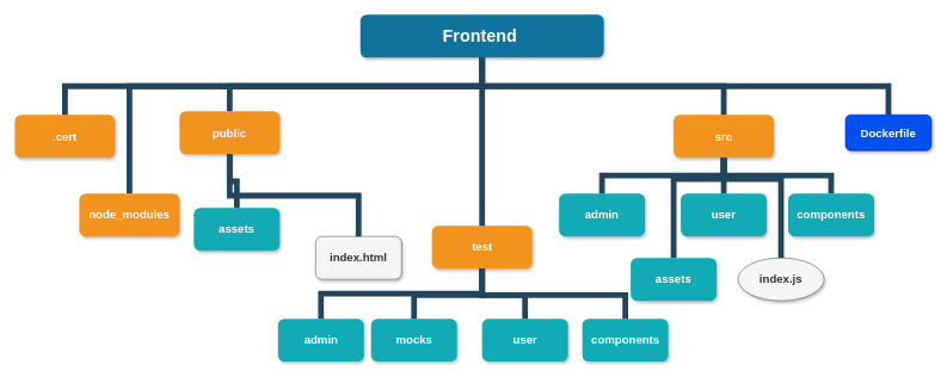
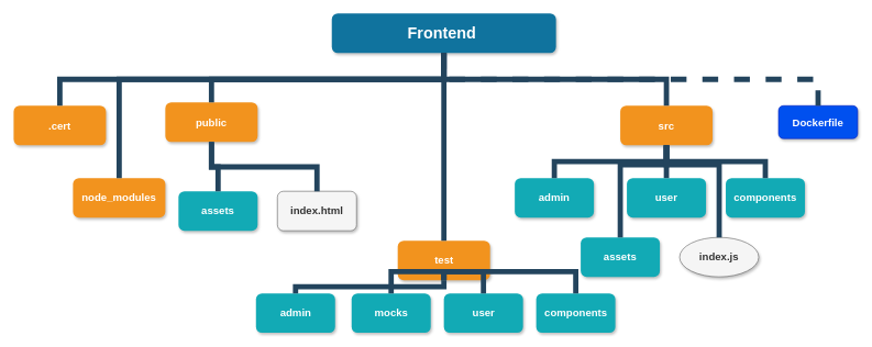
  <mxCell id="0" />
  <mxCell id="1" parent="0" />
  <mxCell id="2" value="Frontend " style="whiteSpace=wrap;rounded=1;shadow=1;fillColor=#10739E;strokeColor=none;fontColor=#FFFFFF;fontStyle=1;fontSize=24" parent="1" vertex="1"><mxGeometry x="502.5" y="20" width="340" height="60" as="geometry" /></mxCell>
  <mxCell id="3" value=".cert" style="whiteSpace=wrap;rounded=1;fillColor=#F2931E;strokeColor=none;shadow=1;fontColor=#FFFFFF;fontStyle=1;fontSize=16;" parent="1" vertex="1"><mxGeometry x="20" y="160" width="140" height="60" as="geometry" /></mxCell>
  <mxCell id="4" value="src" style="whiteSpace=wrap;rounded=1;fillColor=#F2931E;strokeColor=none;shadow=1;fontColor=#FFFFFF;fontStyle=1;fontSize=16;" parent="1" vertex="1"><mxGeometry x="940" y="160" width="140" height="60" as="geometry" /></mxCell>
  <mxCell id="5" value="node_modules" style="whiteSpace=wrap;rounded=1;fillColor=#F2931E;strokeColor=none;shadow=1;fontColor=#FFFFFF;fontStyle=1;fontSize=16;" parent="1" vertex="1"><mxGeometry x="110" y="270" width="140" height="60" as="geometry" /></mxCell>
  <mxCell id="6" value="public" style="whiteSpace=wrap;rounded=1;fillColor=#F2931E;strokeColor=none;shadow=1;fontColor=#FFFFFF;fontStyle=1;fontSize=16;" parent="1" vertex="1"><mxGeometry x="250" y="155" width="140" height="60" as="geometry" /></mxCell>
  <mxCell id="7" value="assets" style="whiteSpace=wrap;rounded=1;fillColor=#12AAB5;strokeColor=none;shadow=1;fontColor=#FFFFFF;fontSize=16;fontStyle=1" parent="1" vertex="1"><mxGeometry x="270" y="290" width="120" height="60" as="geometry" /></mxCell>
- <mxCell id="8" value="index.html" style="whiteSpace=wrap;rounded=1;fillColor=#f5f5f5;strokeColor=#666666;shadow=1;fontColor=#333333;fontSize=16;fontStyle=1" parent="1" vertex="1"><mxGeometry x="440" y="330" width="120" height="60" as="geometry" /></mxCell>
+ <mxCell id="8" value="index.html" style="whiteSpace=wrap;rounded=1;fillColor=#f5f5f5;strokeColor=#666666;shadow=1;fontColor=#333333;fontSize=16;fontStyle=1" parent="1" vertex="1"><mxGeometry x="420" y="290" width="120" height="60" as="geometry" /></mxCell>
  <mxCell id="9" value="admin" style="whiteSpace=wrap;rounded=1;fillColor=#12AAB5;strokeColor=none;shadow=1;fontColor=#FFFFFF;fontSize=16;fontStyle=1" parent="1" vertex="1"><mxGeometry x="780" y="270" width="120" height="60" as="geometry" /></mxCell>
  <mxCell id="10" value="user" style="whiteSpace=wrap;rounded=1;fillColor=#12AAB5;strokeColor=none;shadow=1;fontColor=#FFFFFF;fontSize=16;fontStyle=1" parent="1" vertex="1"><mxGeometry x="950" y="270" width="120" height="60" as="geometry" /></mxCell>
  <mxCell id="11" value="" style="edgeStyle=elbowEdgeStyle;elbow=vertical;rounded=0;fontColor=#000000;endArrow=none;endFill=0;strokeWidth=8;strokeColor=#23445D;" parent="1" source="6" target="7" edge="1"><mxGeometry width="100" height="100" relative="1" as="geometry"><mxPoint x="1310" y="280" as="sourcePoint" /><mxPoint x="1410" y="180" as="targetPoint" /></mxGeometry></mxCell>
  <mxCell id="12" value="" style="edgeStyle=elbowEdgeStyle;elbow=vertical;rounded=0;fontColor=#000000;endArrow=none;endFill=0;strokeWidth=8;strokeColor=#23445D;entryX=0.5;entryY=0;entryDx=0;entryDy=0;" parent="1" source="6" target="8" edge="1"><mxGeometry width="100" height="100" relative="1" as="geometry"><mxPoint x="1540" y="280" as="sourcePoint" /><mxPoint x="590" y="290" as="targetPoint" /></mxGeometry></mxCell>
  <mxCell id="13" value="" style="edgeStyle=elbowEdgeStyle;elbow=vertical;rounded=0;fontColor=#000000;endArrow=none;endFill=0;strokeWidth=8;strokeColor=#23445D;" parent="1" source="4" target="9" edge="1"><mxGeometry width="100" height="100" relative="1" as="geometry"><mxPoint x="1160" y="280" as="sourcePoint" /><mxPoint x="1260" y="180" as="targetPoint" /></mxGeometry></mxCell>
  <mxCell id="14" value="" style="edgeStyle=elbowEdgeStyle;elbow=vertical;rounded=0;fontColor=#000000;endArrow=none;endFill=0;strokeWidth=8;strokeColor=#23445D;" parent="1" source="4" target="10" edge="1"><mxGeometry width="100" height="100" relative="1" as="geometry"><mxPoint x="1420" y="280" as="sourcePoint" /><mxPoint x="1520" y="180" as="targetPoint" /></mxGeometry></mxCell>
  <mxCell id="15" value="" style="edgeStyle=elbowEdgeStyle;elbow=vertical;rounded=0;fontColor=#000000;endArrow=none;endFill=0;strokeWidth=8;strokeColor=#23445D;" parent="1" source="2" target="3" edge="1"><mxGeometry width="100" height="100" relative="1" as="geometry"><mxPoint x="400" y="130" as="sourcePoint" /><mxPoint x="500" y="30" as="targetPoint" /></mxGeometry></mxCell>
  <mxCell id="16" value="" style="edgeStyle=elbowEdgeStyle;elbow=vertical;rounded=0;fontColor=#000000;endArrow=none;endFill=0;strokeWidth=8;strokeColor=#23445D;exitX=0.5;exitY=1;exitDx=0;exitDy=0;" parent="1" source="2" target="5" edge="1"><mxGeometry width="100" height="100" relative="1" as="geometry"><mxPoint x="430" y="160" as="sourcePoint" /><mxPoint x="530" y="60" as="targetPoint" /><Array as="points"><mxPoint x="600" y="120" /><mxPoint x="450" y="120" /><mxPoint x="440" y="126" /></Array></mxGeometry></mxCell>
  <mxCell id="17" value="" style="edgeStyle=elbowEdgeStyle;elbow=vertical;rounded=0;fontColor=#000000;endArrow=none;endFill=0;strokeWidth=8;strokeColor=#23445D;exitX=0.5;exitY=1;exitDx=0;exitDy=0;" parent="1" source="2" target="6" edge="1"><mxGeometry width="100" height="100" relative="1" as="geometry"><mxPoint x="440" y="170" as="sourcePoint" /><mxPoint x="540" y="70" as="targetPoint" /><Array as="points"><mxPoint x="720" y="120" /></Array></mxGeometry></mxCell>
  <mxCell id="18" value="" style="edgeStyle=elbowEdgeStyle;elbow=vertical;rounded=0;fontColor=#000000;endArrow=none;endFill=0;strokeWidth=8;strokeColor=#23445D;exitX=0.5;exitY=1;exitDx=0;exitDy=0;" parent="1" source="2" target="4" edge="1"><mxGeometry width="100" height="100" relative="1" as="geometry"><mxPoint x="600" y="80" as="sourcePoint" /><mxPoint x="550" y="80" as="targetPoint" /><Array as="points"><mxPoint x="560" y="120" /><mxPoint x="600" y="120" /><mxPoint x="680" y="120" /><mxPoint x="870" y="120" /></Array></mxGeometry></mxCell>
  <mxCell id="19" value="components" style="whiteSpace=wrap;rounded=1;fillColor=#12AAB5;strokeColor=none;shadow=1;fontColor=#FFFFFF;fontStyle=1;fontSize=16;" parent="1" vertex="1"><mxGeometry x="1100" y="270" width="120" height="60" as="geometry" /></mxCell>
  <mxCell id="20" value="" style="edgeStyle=elbowEdgeStyle;elbow=vertical;rounded=0;fontColor=#000000;endArrow=none;endFill=0;strokeWidth=8;strokeColor=#23445D;exitX=0.5;exitY=1;exitDx=0;exitDy=0;" parent="1" source="4" target="19" edge="1"><mxGeometry width="100" height="100" relative="1" as="geometry"><mxPoint x="1510" y="200" as="sourcePoint" /><mxPoint x="1450" y="300" as="targetPoint" /></mxGeometry></mxCell>
  <mxCell id="21" value="Dockerfile" style="whiteSpace=wrap;rounded=1;fillColor=#0050ef;shadow=1;strokeColor=#001DBC;fontColor=#ffffff;fontSize=16;fontStyle=1" parent="1" vertex="1"><mxGeometry x="1180" y="160" width="120" height="50" as="geometry" /></mxCell>
- <mxCell id="22" value="" style="edgeStyle=elbowEdgeStyle;elbow=vertical;rounded=0;fontColor=#000000;endArrow=none;endFill=0;strokeWidth=8;strokeColor=#23445D;entryX=0.5;entryY=0;entryDx=0;entryDy=0;exitX=0.5;exitY=1;exitDx=0;exitDy=0;" parent="1" source="2" target="21" edge="1"><mxGeometry width="100" height="100" relative="1" as="geometry"><mxPoint x="670" y="90" as="sourcePoint" /><mxPoint x="1020" y="170" as="targetPoint" /><Array as="points"><mxPoint x="970" y="120" /><mxPoint x="610" y="130" /><mxPoint x="690" y="130" /><mxPoint x="880" y="130" /></Array></mxGeometry></mxCell>
+ <mxCell id="22" value="" style="edgeStyle=elbowEdgeStyle;elbow=vertical;rounded=0;fontColor=#000000;endArrow=none;endFill=0;strokeWidth=8;strokeColor=#23445D;entryX=0.5;entryY=0;entryDx=0;entryDy=0;exitX=0.5;exitY=1;exitDx=0;exitDy=0;dashed=1;" parent="1" source="2" target="21" edge="1"><mxGeometry width="100" height="100" relative="1" as="geometry"><mxPoint x="670" y="90" as="sourcePoint" /><mxPoint x="1020" y="170" as="targetPoint" /><Array as="points"><mxPoint x="970" y="120" /><mxPoint x="610" y="130" /><mxPoint x="690" y="130" /><mxPoint x="880" y="130" /></Array></mxGeometry></mxCell>
  <mxCell id="23" value="assets" style="whiteSpace=wrap;rounded=1;fillColor=#12AAB5;strokeColor=none;shadow=1;fontColor=#FFFFFF;fontSize=16;fontStyle=1" parent="1" vertex="1"><mxGeometry x="880" y="360" width="120" height="60" as="geometry" /></mxCell>
  <mxCell id="24" value="" style="edgeStyle=elbowEdgeStyle;elbow=vertical;rounded=0;fontColor=#000000;endArrow=none;endFill=0;strokeWidth=8;strokeColor=#23445D;entryX=0.5;entryY=0;entryDx=0;entryDy=0;exitX=0.5;exitY=1;exitDx=0;exitDy=0;" parent="1" source="4" target="23" edge="1"><mxGeometry width="100" height="100" relative="1" as="geometry"><mxPoint x="1020" y="230" as="sourcePoint" /><mxPoint x="860" y="300" as="targetPoint" /><Array as="points"><mxPoint x="940" y="250" /><mxPoint x="940" y="250" /><mxPoint x="950" y="270" /><mxPoint x="950" y="250" /><mxPoint x="950" y="250" /><mxPoint x="950" y="250" /><mxPoint x="950" y="260" /><mxPoint x="970" y="260" /></Array></mxGeometry></mxCell>
  <mxCell id="25" value="index.js" style="ellipse;whiteSpace=wrap;fillColor=#f5f5f5;strokeColor=#666666;shadow=1;fontColor=#333333;fontSize=16;fontStyle=1;" parent="1" vertex="1"><mxGeometry x="1030" y="360" width="120" height="60" as="geometry" /></mxCell>
  <mxCell id="26" value="" style="edgeStyle=elbowEdgeStyle;elbow=vertical;rounded=0;fontColor=#000000;endArrow=none;endFill=0;strokeWidth=8;strokeColor=#23445D;entryX=0.5;entryY=0;entryDx=0;entryDy=0;exitX=0.5;exitY=1;exitDx=0;exitDy=0;" parent="1" source="4" target="25" edge="1"><mxGeometry width="100" height="100" relative="1" as="geometry"><mxPoint x="1020" y="230" as="sourcePoint" /><mxPoint x="940" y="390" as="targetPoint" /><Array as="points"><mxPoint x="1050" y="250" /><mxPoint x="950" y="270" /><mxPoint x="950" y="260" /><mxPoint x="950" y="260" /><mxPoint x="960" y="280" /><mxPoint x="960" y="260" /><mxPoint x="960" y="260" /><mxPoint x="960" y="260" /><mxPoint x="960" y="270" /><mxPoint x="980" y="270" /></Array></mxGeometry></mxCell>
- <mxCell id="27" value="test" style="whiteSpace=wrap;rounded=1;fillColor=#F2931E;strokeColor=none;shadow=1;fontColor=#FFFFFF;fontStyle=1;fontSize=16;" vertex="1" parent="1"><mxGeometry x="602.5" y="315" width="140" height="60" as="geometry" /></mxCell>
+ <mxCell id="27" value="test" style="whiteSpace=wrap;rounded=1;fillColor=#F2931E;strokeColor=none;shadow=1;fontColor=#FFFFFF;fontStyle=1;fontSize=16;" vertex="1" parent="1"><mxGeometry x="602.5" y="365" width="140" height="60" as="geometry" /></mxCell>
  <mxCell id="28" value="admin" style="whiteSpace=wrap;rounded=1;fillColor=#12AAB5;strokeColor=none;shadow=1;fontColor=#FFFFFF;fontSize=16;fontStyle=1" vertex="1" parent="1"><mxGeometry x="387.5" y="445" width="120" height="60" as="geometry" /></mxCell>
  <mxCell id="29" value="user" style="whiteSpace=wrap;rounded=1;fillColor=#12AAB5;strokeColor=none;shadow=1;fontColor=#FFFFFF;fontSize=16;fontStyle=1" vertex="1" parent="1"><mxGeometry x="672.5" y="445" width="120" height="60" as="geometry" /></mxCell>
  <mxCell id="30" value="" style="edgeStyle=elbowEdgeStyle;elbow=vertical;rounded=0;fontColor=#000000;endArrow=none;endFill=0;strokeWidth=8;strokeColor=#23445D;" edge="1" parent="1" source="27" target="28"><mxGeometry width="100" height="100" relative="1" as="geometry"><mxPoint x="862.5" y="435" as="sourcePoint" /><mxPoint x="962.5" y="335" as="targetPoint" /></mxGeometry></mxCell>
  <mxCell id="31" value="components" style="whiteSpace=wrap;rounded=1;fillColor=#12AAB5;strokeColor=none;shadow=1;fontColor=#FFFFFF;fontStyle=1;fontSize=16;" vertex="1" parent="1"><mxGeometry x="812.5" y="445" width="120" height="60" as="geometry" /></mxCell>
  <mxCell id="32" value="" style="edgeStyle=elbowEdgeStyle;elbow=vertical;rounded=0;fontColor=#000000;endArrow=none;endFill=0;strokeWidth=8;strokeColor=#23445D;exitX=0.5;exitY=1;exitDx=0;exitDy=0;" edge="1" parent="1" source="27" target="31"><mxGeometry width="100" height="100" relative="1" as="geometry"><mxPoint x="1212.5" y="355" as="sourcePoint" /><mxPoint x="1152.5" y="455" as="targetPoint" /><Array as="points"><mxPoint x="732.5" y="412" /></Array></mxGeometry></mxCell>
- <mxCell id="33" value="mocks" style="whiteSpace=wrap;rounded=1;fillColor=#12AAB5;strokeColor=none;shadow=1;fontColor=#FFFFFF;fontSize=16;fontStyle=1" vertex="1" parent="1"><mxGeometry x="517.5" y="445" width="120" height="60" as="geometry" /></mxCell>
+ <mxCell id="33" value="mocks" style="whiteSpace=wrap;rounded=1;fillColor=#12AAB5;strokeColor=none;shadow=1;fontColor=#FFFFFF;fontSize=16;fontStyle=1" vertex="1" parent="1"><mxGeometry x="532.5" y="445" width="120" height="60" as="geometry" /></mxCell>
  <mxCell id="34" value="" style="edgeStyle=elbowEdgeStyle;elbow=vertical;rounded=0;fontColor=#000000;endArrow=none;endFill=0;strokeWidth=8;strokeColor=#23445D;entryX=0.5;entryY=0;entryDx=0;entryDy=0;exitX=0.5;exitY=1;exitDx=0;exitDy=0;" edge="1" parent="1" source="27" target="33"><mxGeometry width="100" height="100" relative="1" as="geometry"><mxPoint x="722.5" y="385" as="sourcePoint" /><mxPoint x="562.5" y="455" as="targetPoint" /><Array as="points"><mxPoint x="632.5" y="412" /><mxPoint x="642.5" y="405" /><mxPoint x="642.5" y="405" /><mxPoint x="652.5" y="425" /><mxPoint x="652.5" y="405" /><mxPoint x="652.5" y="405" /><mxPoint x="652.5" y="405" /><mxPoint x="652.5" y="415" /><mxPoint x="672.5" y="415" /></Array></mxGeometry></mxCell>
  <mxCell id="35" value="" style="edgeStyle=elbowEdgeStyle;elbow=vertical;rounded=0;fontColor=#000000;endArrow=none;endFill=0;strokeWidth=8;strokeColor=#23445D;exitX=0.5;exitY=1;exitDx=0;exitDy=0;entryX=0.5;entryY=0;entryDx=0;entryDy=0;" edge="1" parent="1" source="27" target="29"><mxGeometry width="100" height="100" relative="1" as="geometry"><mxPoint x="682.5" y="385" as="sourcePoint" /><mxPoint x="722.5" y="442" as="targetPoint" /><Array as="points"><mxPoint x="702.5" y="412" /></Array></mxGeometry></mxCell>
  <mxCell id="36" value="" style="edgeStyle=elbowEdgeStyle;elbow=vertical;rounded=0;fontColor=#000000;endArrow=none;endFill=0;strokeWidth=8;strokeColor=#23445D;exitX=0.5;exitY=1;exitDx=0;exitDy=0;entryX=0.5;entryY=0;entryDx=0;entryDy=0;" edge="1" parent="1" source="2" target="27"><mxGeometry width="100" height="100" relative="1" as="geometry"><mxPoint x="670" y="90" as="sourcePoint" /><mxPoint x="1020" y="170" as="targetPoint" /><Array as="points"><mxPoint x="720" y="120" /><mxPoint x="610" y="130" /><mxPoint x="690" y="130" /><mxPoint x="880" y="130" /></Array></mxGeometry></mxCell>
